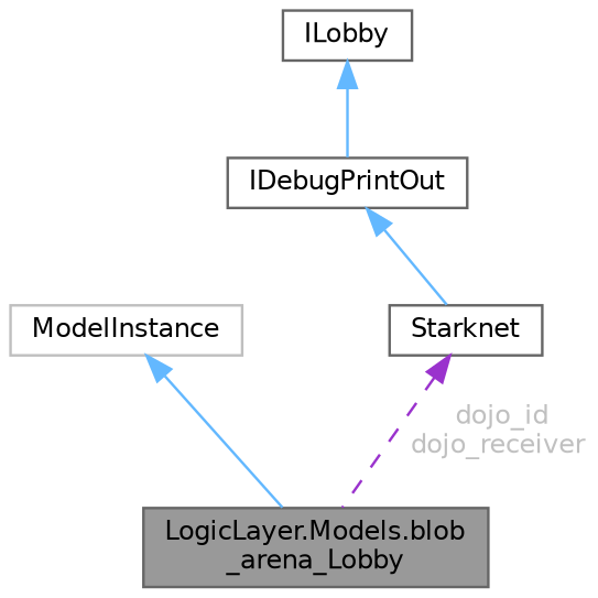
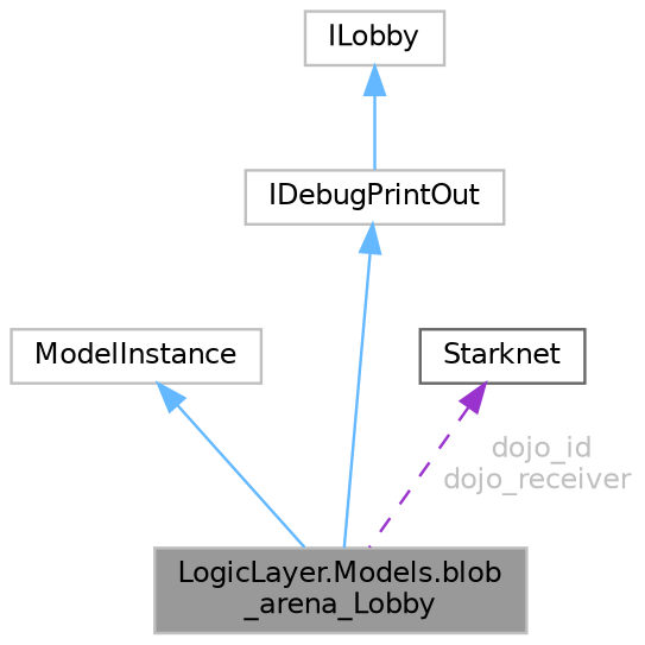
  digraph {
    node [color=gray40 fillcolor=white fontname=Helvetica fontsize=10 shape=box style=filled]
    edge [color=steelblue1 dir=back fontname=Helvetica fontsize=10 labelfontname=Helvetica labelfontsize=10 style=solid]
-   n1 [fillcolor=grey60 fontcolor=black height=0.2 label="LogicLayer.Models.blob\l_arena_Lobby" width=0.4]
+   n1 [color=grey75 fillcolor=grey60 fontcolor=black height=0.2 label="LogicLayer.Models.blob\l_arena_Lobby" width=0.4]
    n2 [color=grey75 height=0.2 label=ModelInstance width=0.4]
-   n3 [height=0.2 label=ILobby width=0.4]
-   n4 [height=0.2 label=IDebugPrintOut width=0.4]
+   n3 [color=grey75 height=0.2 label=ILobby width=0.4]
+   n4 [color=grey75 height=0.2 label=IDebugPrintOut width=0.4]
    n5 [height=0.2 label=Starknet width=0.4]
    n2 -> n1
    n3 -> n4
-   n4 -> n5
+   n4 -> n1
    n5 -> n1 [color=darkorchid3 fontcolor=grey label=" dojo_id\ndojo_receiver" style=dashed]
  }
